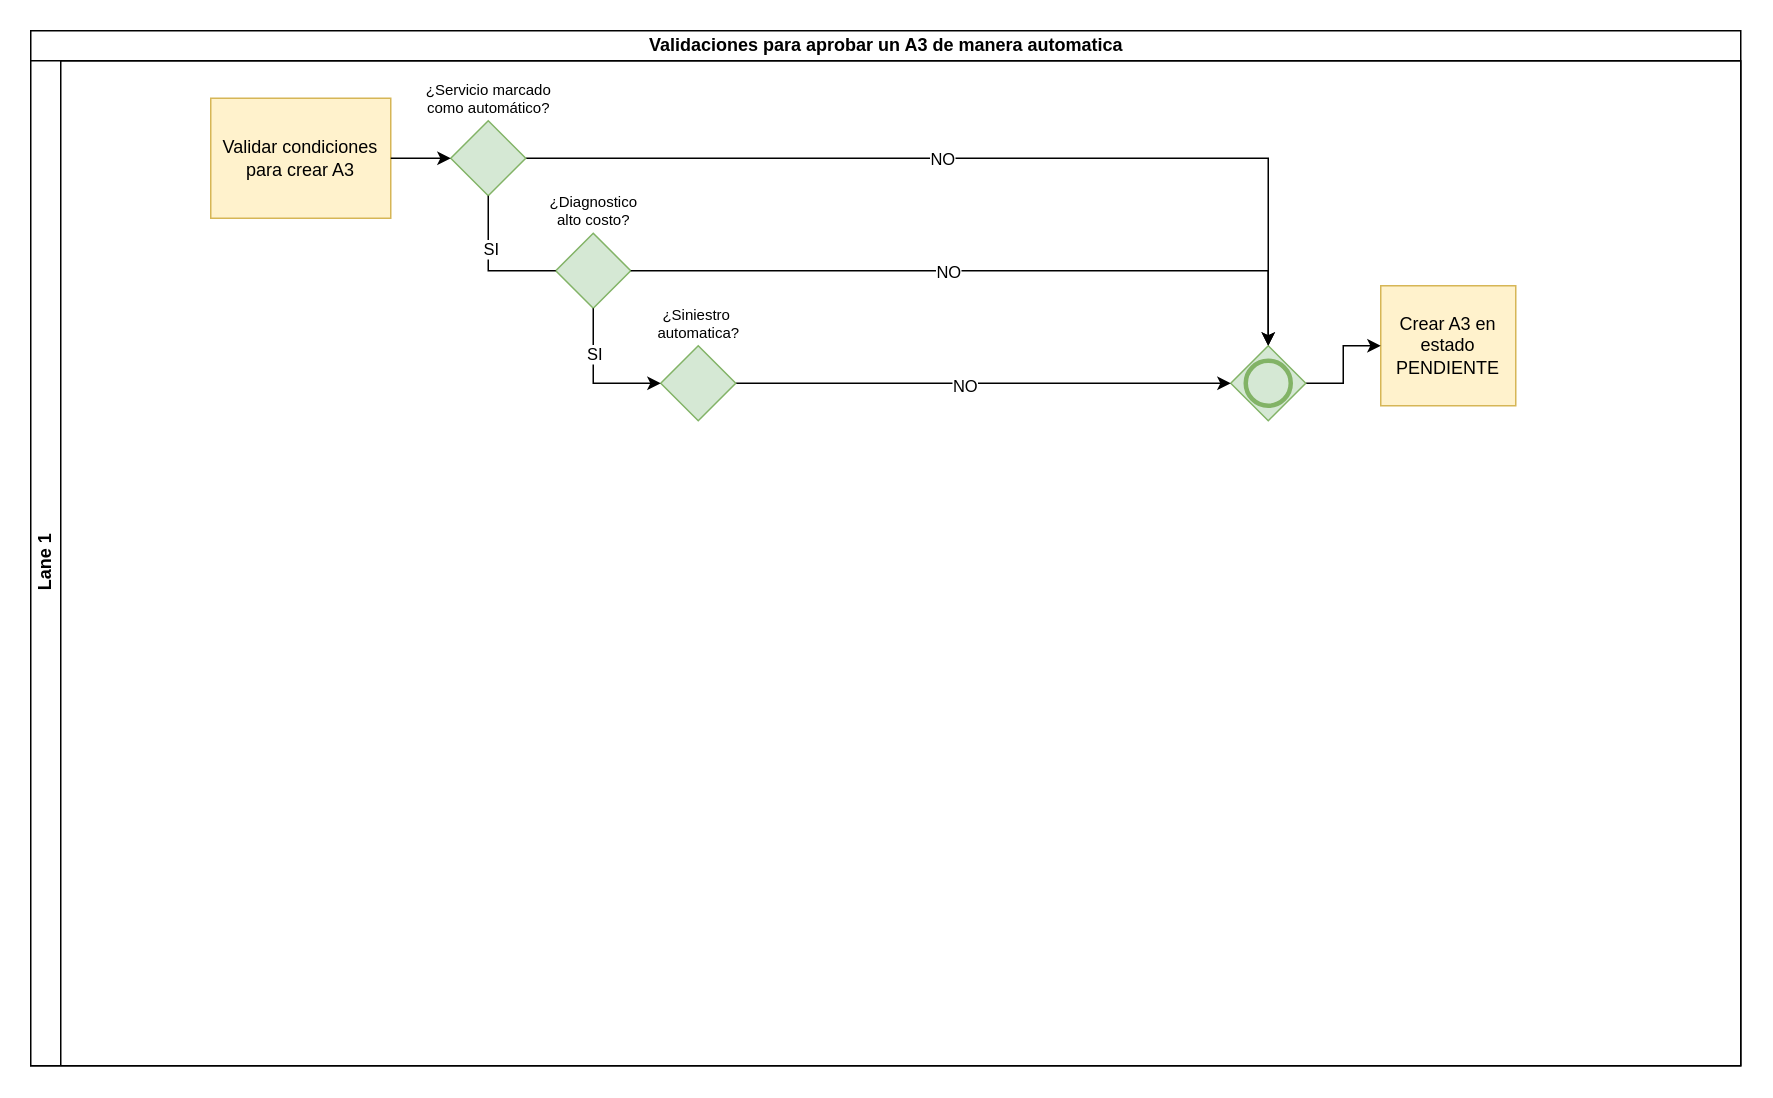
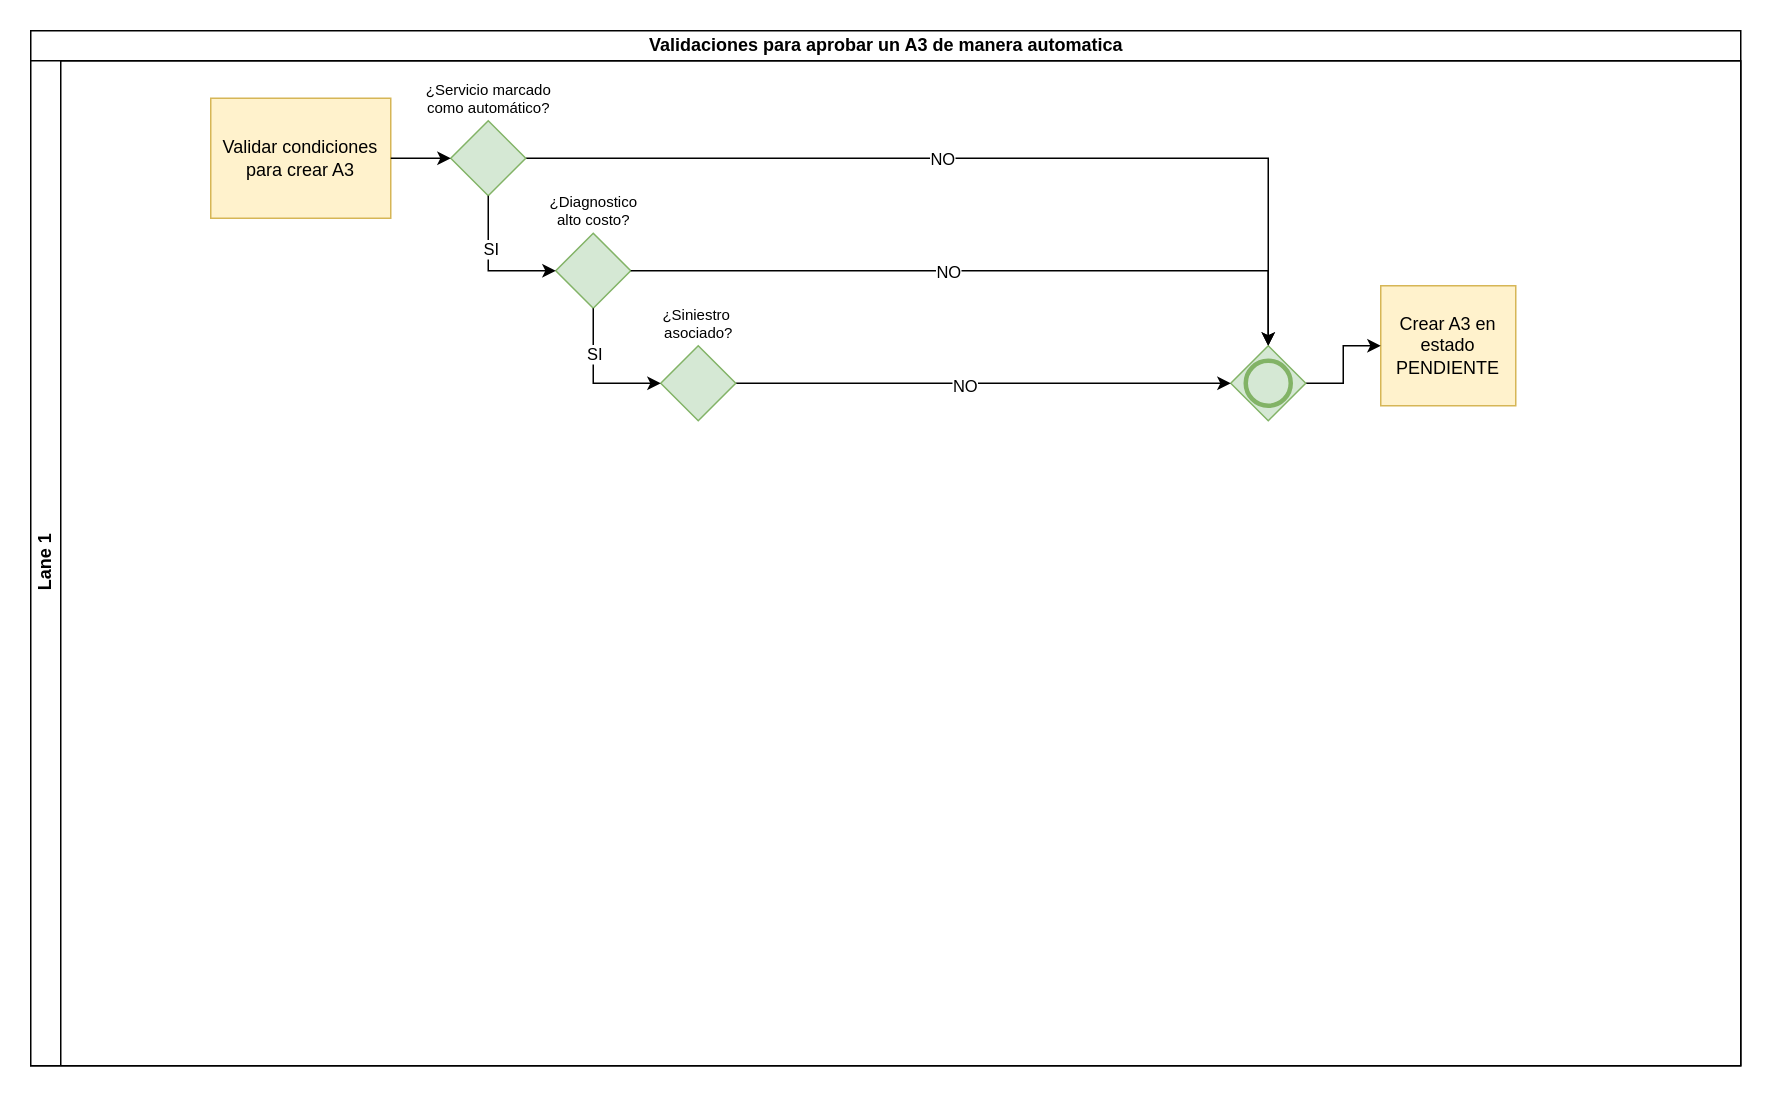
  <mxCell id="0" />
  <mxCell id="1" parent="0" />
  <mxCell id="2" value="Validaciones para aprobar un A3 de manera automatica" style="swimlane;childLayout=stackLayout;resizeParent=1;resizeParentMax=0;horizontal=1;startSize=20;horizontalStack=0;html=1;" vertex="1" parent="1"><mxGeometry x="20" y="20" width="1140" height="690" as="geometry" /></mxCell>
  <mxCell id="3" value="Lane 1" style="swimlane;startSize=20;horizontal=0;html=1;" vertex="1" parent="2"><mxGeometry y="20" width="1140" height="670" as="geometry" /></mxCell>
  <mxCell id="4" value="Validar condiciones para crear A3" style="points=[[0.25,0,0],[0.5,0,0],[0.75,0,0],[1,0.25,0],[1,0.5,0],[1,0.75,0],[0.75,1,0],[0.5,1,0],[0.25,1,0],[0,0.75,0],[0,0.5,0],[0,0.25,0]];shape=mxgraph.bpmn.task2;whiteSpace=wrap;rectStyle=rounded;size=10;html=1;container=1;expand=0;collapsible=0;taskMarker=script;fillColor=#fff2cc;strokeColor=#d6b656;" vertex="1" parent="3"><mxGeometry x="120" y="25" width="120" height="80" as="geometry" /></mxCell>
  <mxCell id="5" style="edgeStyle=orthogonalEdgeStyle;rounded=0;orthogonalLoop=1;jettySize=auto;html=1;" edge="1" parent="3" source="7" target="11"><mxGeometry relative="1" as="geometry"><mxPoint x="390" y="65" as="targetPoint" /></mxGeometry></mxCell>
  <mxCell id="6" value="NO" style="edgeLabel;html=1;align=center;verticalAlign=middle;resizable=0;points=[];" vertex="1" connectable="0" parent="5"><mxGeometry x="-0.107" relative="1" as="geometry"><mxPoint as="offset" /></mxGeometry></mxCell>
  <mxCell id="7" value="¿Servicio marcado &lt;br&gt;como automático?" style="points=[[0.25,0.25,0],[0.5,0,0],[0.75,0.25,0],[1,0.5,0],[0.75,0.75,0],[0.5,1,0],[0.25,0.75,0],[0,0.5,0]];shape=mxgraph.bpmn.gateway2;html=1;verticalLabelPosition=top;labelBackgroundColor=#ffffff;verticalAlign=bottom;align=center;perimeter=rhombusPerimeter;outlineConnect=0;outline=none;symbol=none;fillColor=#d5e8d4;strokeColor=#82b366;fontSize=10;labelPosition=center;" vertex="1" parent="3"><mxGeometry x="280" y="40" width="50" height="50" as="geometry" /></mxCell>
  <mxCell id="8" style="edgeStyle=orthogonalEdgeStyle;rounded=0;orthogonalLoop=1;jettySize=auto;html=1;" edge="1" parent="3" source="4" target="7"><mxGeometry relative="1" as="geometry"><mxPoint x="280" y="65" as="targetPoint" /></mxGeometry></mxCell>
  <mxCell id="9" value="Crear A3 en estado PENDIENTE" style="points=[[0.25,0,0],[0.5,0,0],[0.75,0,0],[1,0.25,0],[1,0.5,0],[1,0.75,0],[0.75,1,0],[0.5,1,0],[0.25,1,0],[0,0.75,0],[0,0.5,0],[0,0.25,0]];shape=mxgraph.bpmn.task2;whiteSpace=wrap;rectStyle=rounded;size=10;html=1;container=1;expand=0;collapsible=0;taskMarker=script;fillColor=#fff2cc;strokeColor=#d6b656;" vertex="1" parent="3"><mxGeometry x="900" y="150" width="90" height="80" as="geometry" /></mxCell>
  <mxCell id="10" style="edgeStyle=orthogonalEdgeStyle;rounded=0;orthogonalLoop=1;jettySize=auto;html=1;" edge="1" parent="3" source="11" target="9"><mxGeometry relative="1" as="geometry" /></mxCell>
  <mxCell id="11" value="" style="points=[[0.25,0.25,0],[0.5,0,0],[0.75,0.25,0],[1,0.5,0],[0.75,0.75,0],[0.5,1,0],[0.25,0.75,0],[0,0.5,0]];shape=mxgraph.bpmn.gateway2;html=1;verticalLabelPosition=bottom;labelBackgroundColor=#ffffff;verticalAlign=top;align=center;perimeter=rhombusPerimeter;outlineConnect=0;outline=end;symbol=general;fillColor=#d5e8d4;strokeColor=#82b366;" vertex="1" parent="3"><mxGeometry x="800" y="190" width="50" height="50" as="geometry" /></mxCell>
  <mxCell id="12" value="¿Diagnostico &lt;br&gt;alto costo?" style="points=[[0.25,0.25,0],[0.5,0,0],[0.75,0.25,0],[1,0.5,0],[0.75,0.75,0],[0.5,1,0],[0.25,0.75,0],[0,0.5,0]];shape=mxgraph.bpmn.gateway2;html=1;verticalLabelPosition=top;labelBackgroundColor=#ffffff;verticalAlign=bottom;align=center;perimeter=rhombusPerimeter;outlineConnect=0;outline=none;symbol=none;fillColor=#d5e8d4;strokeColor=#82b366;fontSize=10;labelPosition=center;" vertex="1" parent="3"><mxGeometry x="350" y="115" width="50" height="50" as="geometry" /></mxCell>
- <mxCell id="13" style="edgeStyle=orthogonalEdgeStyle;rounded=0;orthogonalLoop=1;jettySize=auto;html=1;endArrow=none;" edge="1" parent="3" source="7" target="12"><mxGeometry relative="1" as="geometry"><mxPoint x="305" y="180" as="targetPoint" /><Array as="points"><mxPoint x="305" y="140" /></Array></mxGeometry></mxCell>
+ <mxCell id="13" style="edgeStyle=orthogonalEdgeStyle;rounded=0;orthogonalLoop=1;jettySize=auto;html=1;" edge="1" parent="3" source="7" target="12"><mxGeometry relative="1" as="geometry"><mxPoint x="305" y="180" as="targetPoint" /><Array as="points"><mxPoint x="305" y="140" /></Array></mxGeometry></mxCell>
  <mxCell id="14" value="SI" style="edgeLabel;html=1;align=center;verticalAlign=middle;resizable=0;points=[];" vertex="1" connectable="0" parent="13"><mxGeometry x="-0.262" y="1" relative="1" as="geometry"><mxPoint as="offset" /></mxGeometry></mxCell>
  <mxCell id="15" style="edgeStyle=orthogonalEdgeStyle;rounded=0;orthogonalLoop=1;jettySize=auto;html=1;entryX=0.5;entryY=0;entryDx=0;entryDy=0;entryPerimeter=0;" edge="1" parent="3" source="12" target="11"><mxGeometry relative="1" as="geometry" /></mxCell>
  <mxCell id="16" value="NO" style="edgeLabel;html=1;align=center;verticalAlign=middle;resizable=0;points=[];" vertex="1" connectable="0" parent="15"><mxGeometry x="-0.11" relative="1" as="geometry"><mxPoint as="offset" /></mxGeometry></mxCell>
  <mxCell id="17" style="edgeStyle=orthogonalEdgeStyle;rounded=0;orthogonalLoop=1;jettySize=auto;html=1;" edge="1" parent="3" source="19" target="11"><mxGeometry relative="1" as="geometry" /></mxCell>
  <mxCell id="18" value="NO" style="edgeLabel;html=1;align=center;verticalAlign=middle;resizable=0;points=[];" vertex="1" connectable="0" parent="17"><mxGeometry x="-0.079" y="-1" relative="1" as="geometry"><mxPoint as="offset" /></mxGeometry></mxCell>
- <mxCell id="19" value="¿Siniestro&amp;nbsp;&lt;div&gt;automatica?&lt;/div&gt;" style="points=[[0.25,0.25,0],[0.5,0,0],[0.75,0.25,0],[1,0.5,0],[0.75,0.75,0],[0.5,1,0],[0.25,0.75,0],[0,0.5,0]];shape=mxgraph.bpmn.gateway2;html=1;verticalLabelPosition=top;labelBackgroundColor=#ffffff;verticalAlign=bottom;align=center;perimeter=rhombusPerimeter;outlineConnect=0;outline=none;symbol=none;fillColor=#d5e8d4;strokeColor=#82b366;fontSize=10;labelPosition=center;" vertex="1" parent="3"><mxGeometry x="420" y="190" width="50" height="50" as="geometry" /></mxCell>
+ <mxCell id="19" value="¿Siniestro&amp;nbsp;&lt;div&gt;asociado?&lt;/div&gt;" style="points=[[0.25,0.25,0],[0.5,0,0],[0.75,0.25,0],[1,0.5,0],[0.75,0.75,0],[0.5,1,0],[0.25,0.75,0],[0,0.5,0]];shape=mxgraph.bpmn.gateway2;html=1;verticalLabelPosition=top;labelBackgroundColor=#ffffff;verticalAlign=bottom;align=center;perimeter=rhombusPerimeter;outlineConnect=0;outline=none;symbol=none;fillColor=#d5e8d4;strokeColor=#82b366;fontSize=10;labelPosition=center;" vertex="1" parent="3"><mxGeometry x="420" y="190" width="50" height="50" as="geometry" /></mxCell>
  <mxCell id="20" style="edgeStyle=orthogonalEdgeStyle;rounded=0;orthogonalLoop=1;jettySize=auto;html=1;entryX=0;entryY=0.5;entryDx=0;entryDy=0;entryPerimeter=0;" edge="1" parent="3" source="12" target="19"><mxGeometry relative="1" as="geometry"><Array as="points"><mxPoint x="375" y="215" /></Array></mxGeometry></mxCell>
  <mxCell id="21" value="SI" style="edgeLabel;html=1;align=center;verticalAlign=middle;resizable=0;points=[];" vertex="1" connectable="0" parent="20"><mxGeometry x="-0.368" relative="1" as="geometry"><mxPoint as="offset" /></mxGeometry></mxCell>
